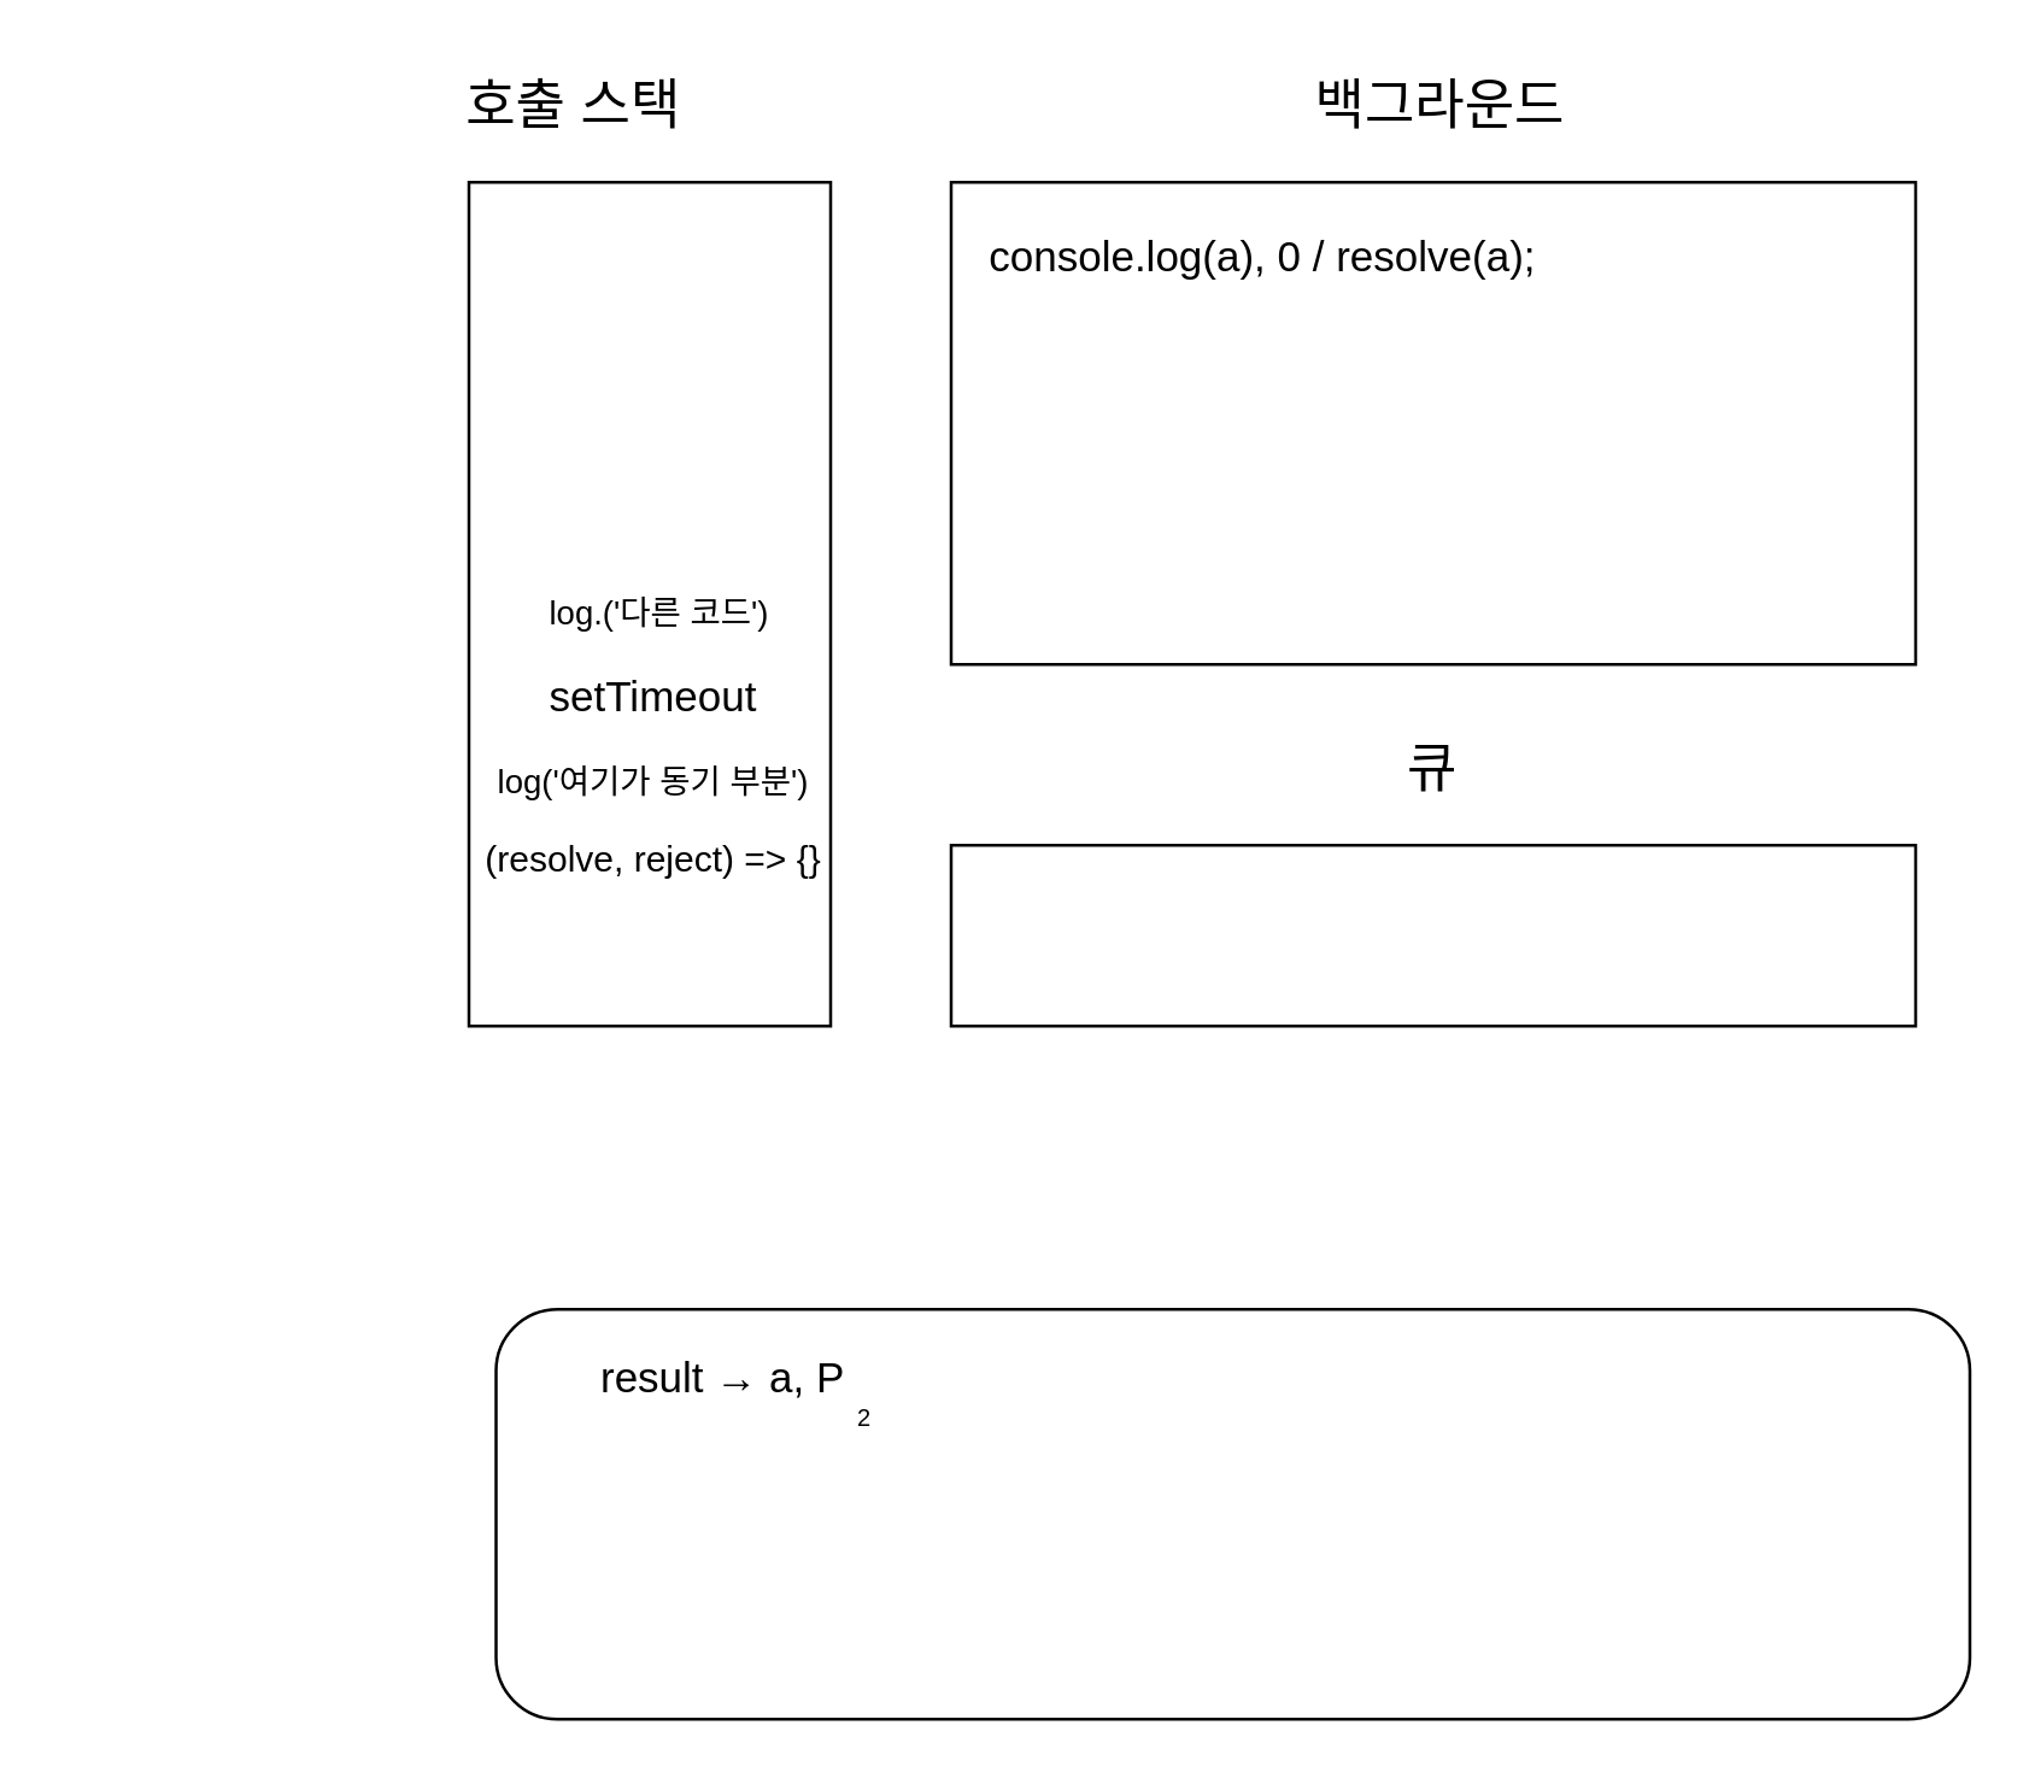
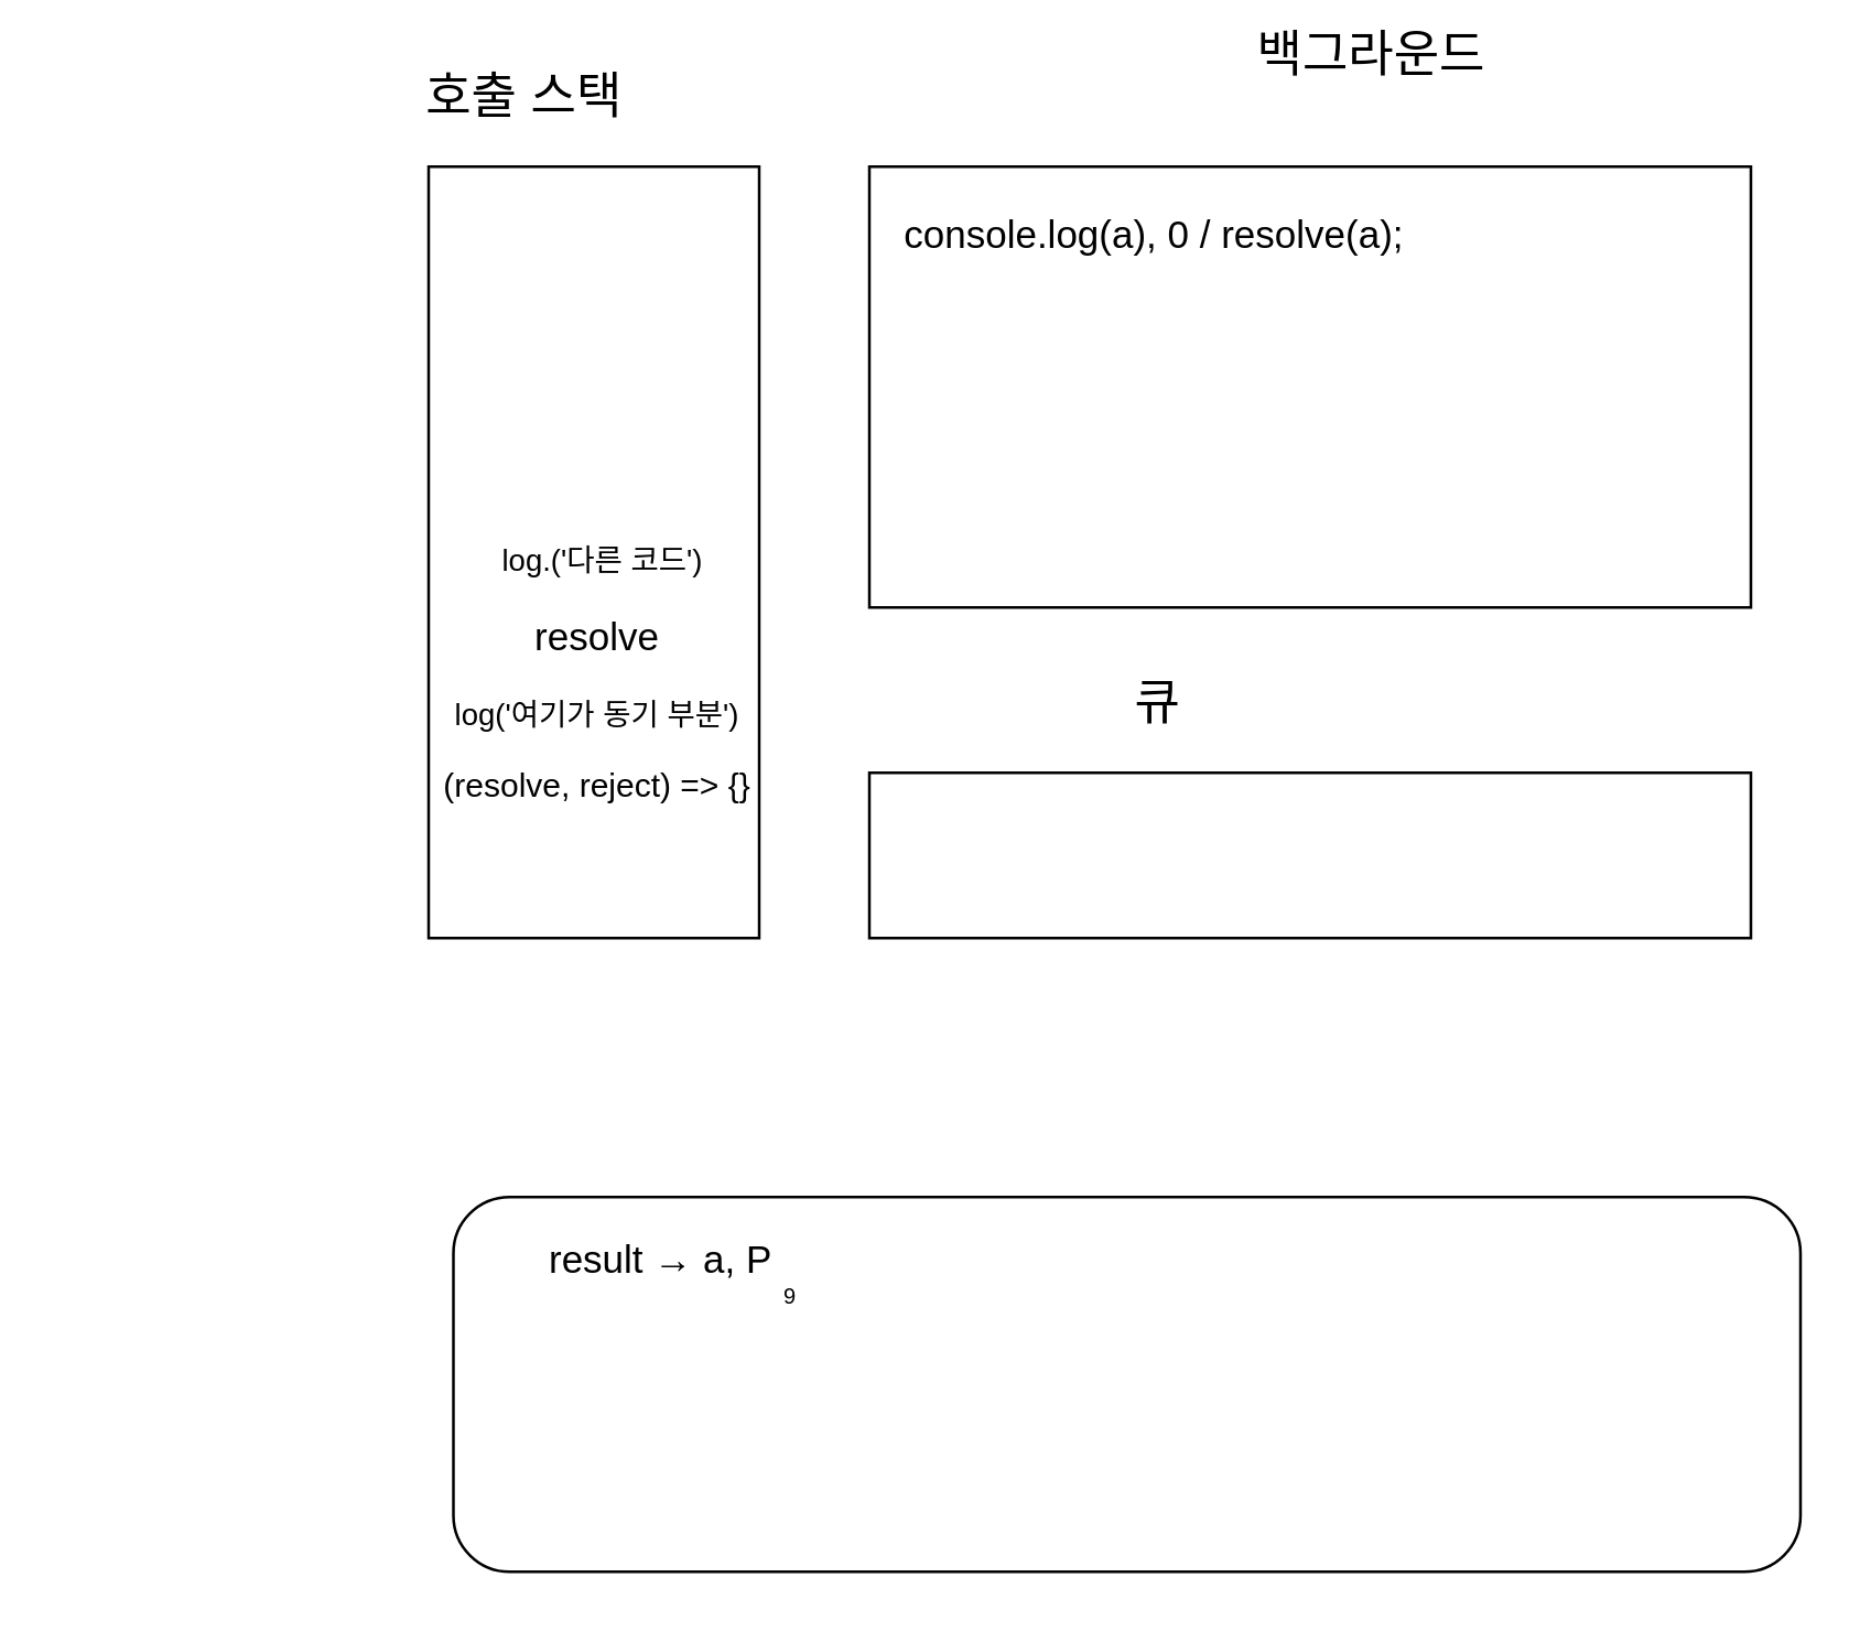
  <mxCell id="0" />
  <mxCell id="1" parent="0" />
  <mxCell id="2" value="&lt;br&gt;" style="rounded=0;whiteSpace=wrap;html=1;" parent="1" vertex="1"><mxGeometry x="155" y="60" width="120" height="280" as="geometry" /></mxCell>
  <mxCell id="3" value="&lt;font style=&quot;font-size: 18px;&quot;&gt;호출 스택&lt;/font&gt;" style="text;html=1;strokeColor=none;fillColor=none;align=center;verticalAlign=middle;whiteSpace=wrap;rounded=0;fontSize=14;" parent="1" vertex="1"><mxGeometry x="145" y="20" width="90" height="30" as="geometry" /></mxCell>
  <mxCell id="4" value="" style="group" parent="1" vertex="1" connectable="0"><mxGeometry x="165" y="300" width="100" height="30" as="geometry" /></mxCell>
  <mxCell id="5" value="" style="group" parent="1" vertex="1" connectable="0"><mxGeometry x="165" y="270" width="110" height="30" as="geometry" /></mxCell>
  <mxCell id="6" value="&lt;font style=&quot;font-size: 12px;&quot;&gt;(resolve, reject) =&amp;gt; {}&lt;/font&gt;" style="text;html=1;align=center;verticalAlign=middle;resizable=0;points=[];autosize=1;strokeColor=none;fillColor=none;fontSize=8;" parent="5" vertex="1"><mxGeometry x="-14.348" width="130" height="30" as="geometry" /></mxCell>
  <mxCell id="7" value="" style="group" parent="1" vertex="1" connectable="0"><mxGeometry x="164" y="410" width="489" height="160" as="geometry" /></mxCell>
  <mxCell id="8" value="" style="rounded=1;whiteSpace=wrap;html=1;" parent="7" vertex="1"><mxGeometry y="24" width="489" height="136" as="geometry" /></mxCell>
  <mxCell id="9" value="" style="group" vertex="1" connectable="0" parent="7"><mxGeometry x="24" y="32" width="145" height="38.4" as="geometry" /></mxCell>
  <mxCell id="10" value="&lt;span style=&quot;font-size: 14px;&quot;&gt;result → a, P&amp;nbsp;&lt;/span&gt;" style="text;html=1;align=center;verticalAlign=middle;resizable=0;points=[];autosize=1;strokeColor=none;fillColor=none;fontSize=8;" vertex="1" parent="9"><mxGeometry x="-22" width="150" height="30" as="geometry" /></mxCell>
- <mxCell id="11" value="2" style="text;html=1;align=center;verticalAlign=middle;resizable=0;points=[];autosize=1;strokeColor=none;fillColor=none;fontSize=8;fontFamily=Helvetica;fontColor=default;" vertex="1" parent="9"><mxGeometry x="83" y="18.4" width="30" height="20" as="geometry" /></mxCell>
+ <mxCell id="11" value="9" style="text;html=1;align=center;verticalAlign=middle;resizable=0;points=[];autosize=1;strokeColor=none;fillColor=none;fontSize=8;fontFamily=Helvetica;fontColor=default;" vertex="1" parent="9"><mxGeometry x="83" y="18.4" width="30" height="20" as="geometry" /></mxCell>
  <mxCell id="12" value="" style="rounded=0;whiteSpace=wrap;html=1;" parent="1" vertex="1"><mxGeometry x="315" y="60" width="320" height="160" as="geometry" /></mxCell>
- <mxCell id="13" value="&lt;span style=&quot;font-size: 18px;&quot;&gt;백그라운드&lt;/span&gt;" style="text;html=1;strokeColor=none;fillColor=none;align=center;verticalAlign=middle;whiteSpace=wrap;rounded=0;fontSize=14;" parent="1" vertex="1"><mxGeometry x="430" y="20" width="95" height="30" as="geometry" /></mxCell>
+ <mxCell id="13" value="&lt;span style=&quot;font-size: 18px;&quot;&gt;백그라운드&lt;/span&gt;" style="text;html=1;strokeColor=none;fillColor=none;align=center;verticalAlign=middle;whiteSpace=wrap;rounded=0;fontSize=14;" parent="1" vertex="1"><mxGeometry x="450" y="5" width="95" height="30" as="geometry" /></mxCell>
  <mxCell id="14" value="" style="rounded=0;whiteSpace=wrap;html=1;" parent="1" vertex="1"><mxGeometry x="315" y="280" width="320" height="60" as="geometry" /></mxCell>
- <mxCell id="15" value="&lt;span style=&quot;font-size: 18px;&quot;&gt;큐&lt;/span&gt;" style="text;html=1;strokeColor=none;fillColor=none;align=center;verticalAlign=middle;whiteSpace=wrap;rounded=0;fontSize=14;" parent="1" vertex="1"><mxGeometry x="430" y="240" width="90" height="30" as="geometry" /></mxCell>
+ <mxCell id="15" value="&lt;span style=&quot;font-size: 18px;&quot;&gt;큐&lt;/span&gt;" style="text;html=1;strokeColor=none;fillColor=none;align=center;verticalAlign=middle;whiteSpace=wrap;rounded=0;fontSize=14;" parent="1" vertex="1"><mxGeometry x="375" y="240" width="90" height="30" as="geometry" /></mxCell>
  <mxCell id="16" value="&lt;font style=&quot;font-size: 11px;&quot;&gt;log('여기가 동기 부분')&lt;/font&gt;" style="text;html=1;align=center;verticalAlign=middle;resizable=0;points=[];autosize=1;strokeColor=none;fillColor=none;fontSize=8;" vertex="1" parent="1"><mxGeometry x="151" y="244" width="130" height="30" as="geometry" /></mxCell>
  <mxCell id="17" value="" style="group" vertex="1" connectable="0" parent="1"><mxGeometry x="166" y="216" width="95" height="32" as="geometry" /></mxCell>
- <mxCell id="18" value="&lt;span style=&quot;font-size: 14px;&quot;&gt;setTimeout&lt;/span&gt;" style="text;html=1;align=center;verticalAlign=middle;resizable=0;points=[];autosize=1;strokeColor=none;fillColor=none;fontSize=8;" vertex="1" parent="17"><mxGeometry x="5" width="90" height="30" as="geometry" /></mxCell>
+ <mxCell id="18" value="&lt;span style=&quot;font-size: 14px;&quot;&gt;resolve&lt;/span&gt;" style="text;html=1;align=center;verticalAlign=middle;resizable=0;points=[];autosize=1;strokeColor=none;fillColor=none;fontSize=8;" vertex="1" parent="17"><mxGeometry x="5" width="90" height="30" as="geometry" /></mxCell>
  <mxCell id="19" value="" style="group" vertex="1" connectable="0" parent="1"><mxGeometry x="340.35" y="70" width="185.652" height="40" as="geometry" /></mxCell>
  <mxCell id="20" value="&lt;div style=&quot;&quot;&gt;&lt;span style=&quot;font-size: 14px; background-color: initial;&quot;&gt;console.log(a), 0 / resolve(a);&lt;/span&gt;&lt;/div&gt;" style="text;html=1;align=left;verticalAlign=middle;resizable=0;points=[];autosize=1;strokeColor=none;fillColor=none;fontSize=8;" vertex="1" parent="19"><mxGeometry x="-14.348" width="200" height="30" as="geometry" /></mxCell>
  <mxCell id="21" value="&lt;font style=&quot;font-size: 11px;&quot;&gt;log.('다른 코드')&lt;/font&gt;" style="text;html=1;align=center;verticalAlign=middle;resizable=0;points=[];autosize=1;strokeColor=none;fillColor=none;fontSize=8;" vertex="1" parent="1"><mxGeometry x="168" y="188" width="100" height="30" as="geometry" /></mxCell>
  <mxCell id="22" value="&lt;div style=&quot;border-color: var(--border-color); font-size: 8px; text-align: left;&quot;&gt;&lt;br&gt;&lt;/div&gt;" style="text;html=1;align=center;verticalAlign=middle;resizable=0;points=[];autosize=1;strokeColor=none;fillColor=none;fontSize=12;" vertex="1" parent="1"><mxGeometry x="20" y="310" width="20" height="20" as="geometry" /></mxCell>
